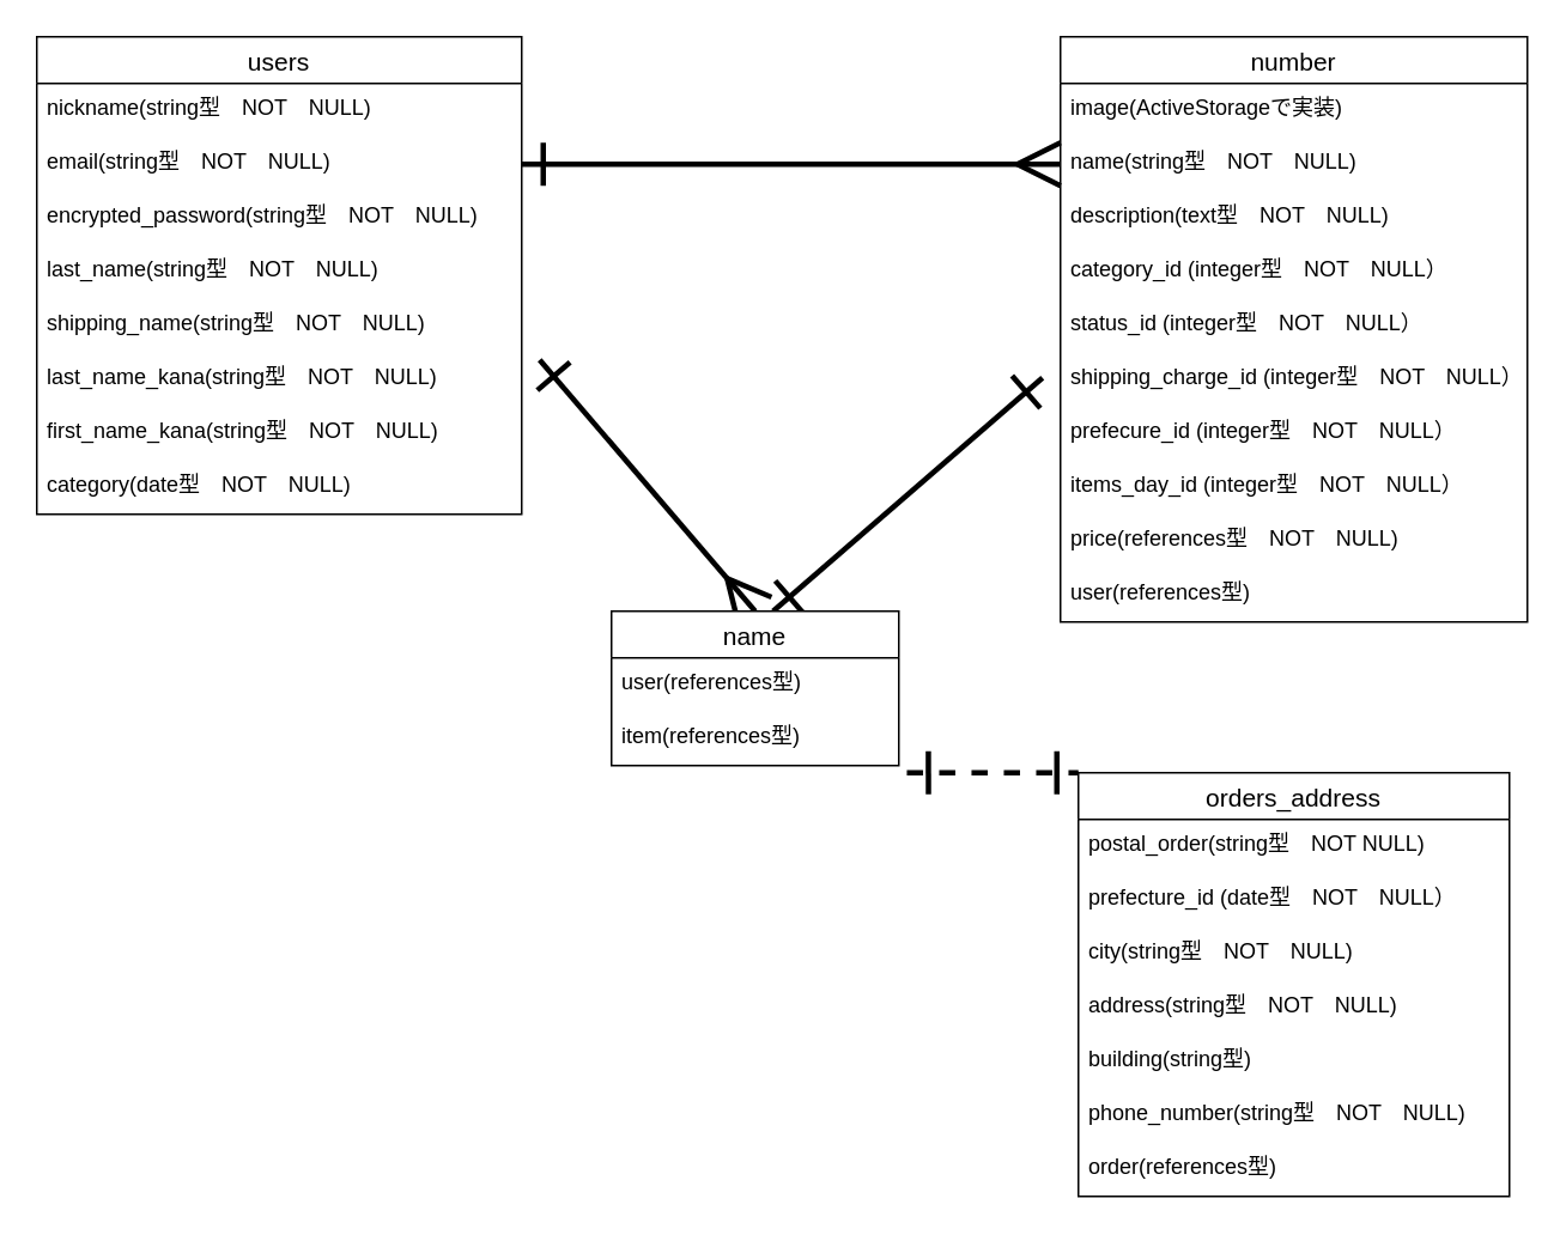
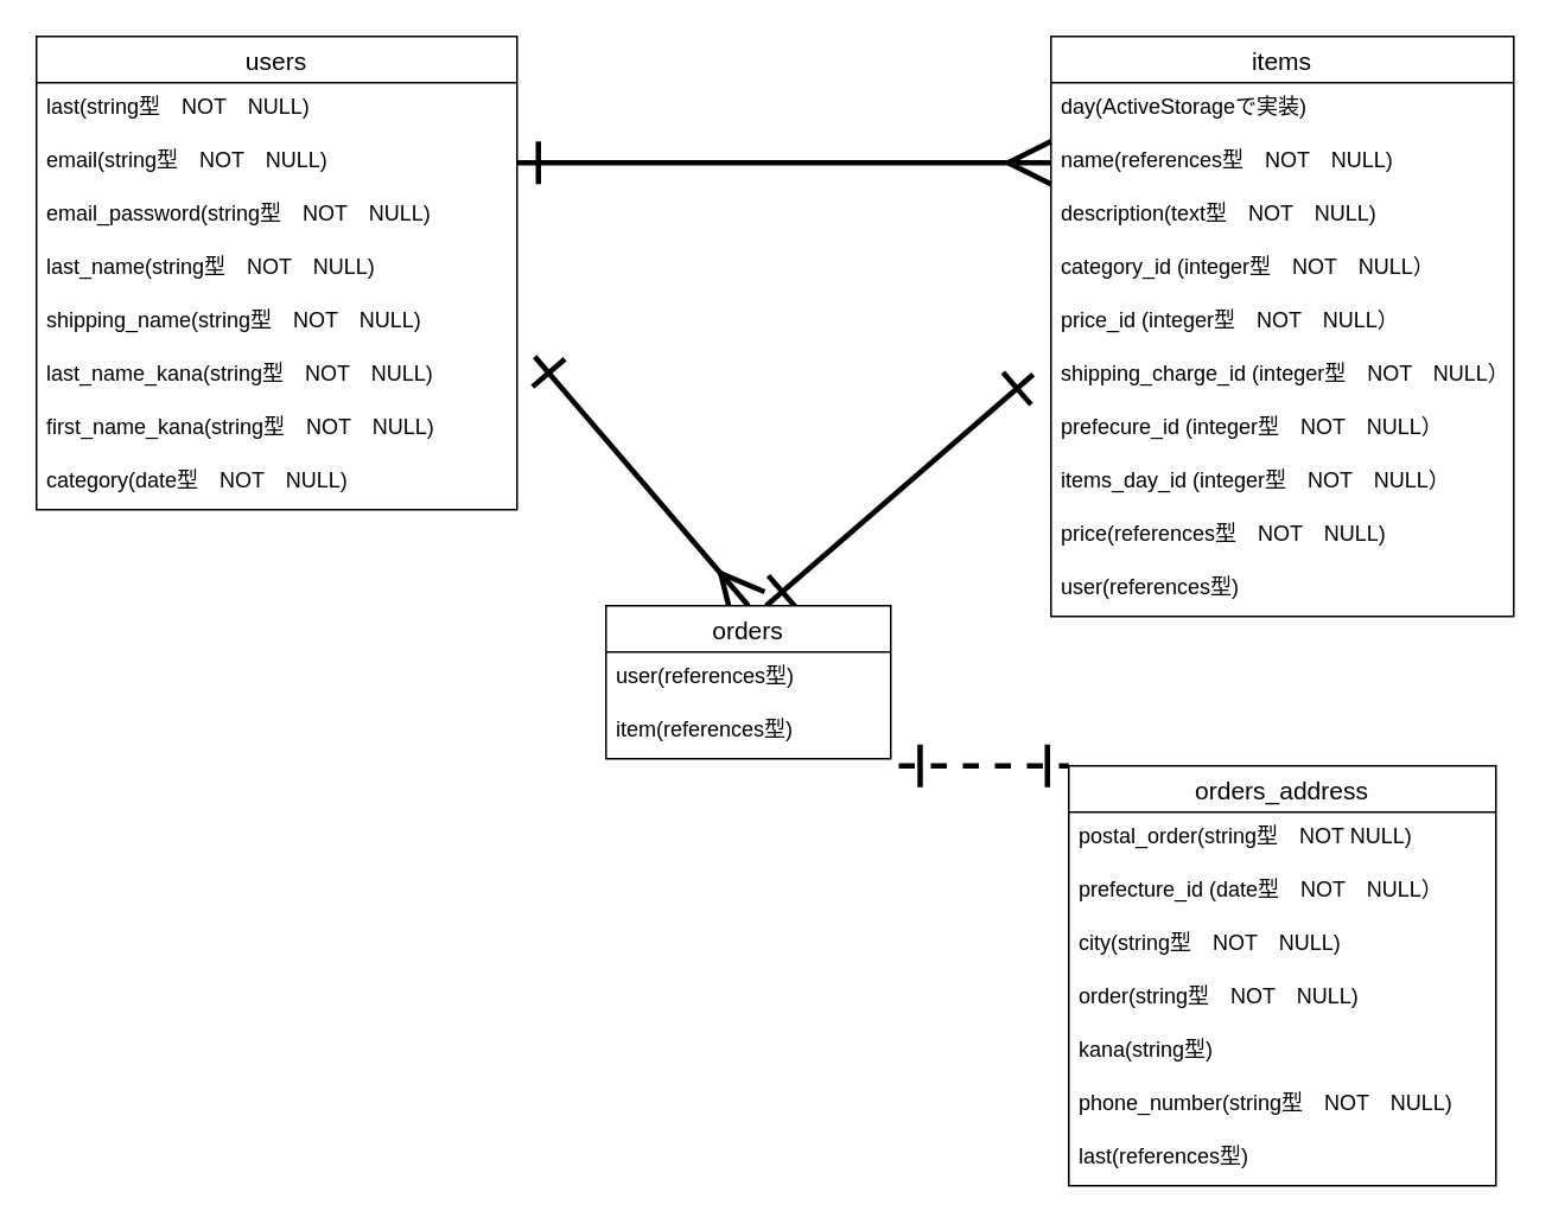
  <mxCell id="0" />
  <mxCell id="1" parent="0" />
  <mxCell id="2" style="edgeStyle=none;rounded=0;orthogonalLoop=1;jettySize=auto;html=1;startArrow=ERone;startFill=0;startSize=20;endArrow=ERone;endFill=0;endSize=20;strokeWidth=3;" edge="1" parent="1"><mxGeometry relative="1" as="geometry"><mxPoint x="430" y="340" as="targetPoint" /><mxPoint x="580" y="210" as="sourcePoint" /></mxGeometry></mxCell>
- <mxCell id="3" value="number" style="swimlane;fontStyle=0;childLayout=stackLayout;horizontal=1;startSize=26;horizontalStack=0;resizeParent=1;resizeParentMax=0;resizeLast=0;collapsible=1;marginBottom=0;align=center;fontSize=14;" vertex="1" parent="1"><mxGeometry x="590" y="20" width="260" height="326" as="geometry" /></mxCell>
- <mxCell id="4" value="image(ActiveStorageで実装)" style="text;strokeColor=none;fillColor=none;spacingLeft=4;spacingRight=4;overflow=hidden;rotatable=0;points=[[0,0.5],[1,0.5]];portConstraint=eastwest;fontSize=12;" vertex="1" parent="3"><mxGeometry y="26" width="260" height="30" as="geometry" /></mxCell>
- <mxCell id="5" value="name(string型　NOT　NULL)" style="text;strokeColor=none;fillColor=none;spacingLeft=4;spacingRight=4;overflow=hidden;rotatable=0;points=[[0,0.5],[1,0.5]];portConstraint=eastwest;fontSize=12;" vertex="1" parent="3"><mxGeometry y="56" width="260" height="30" as="geometry" /></mxCell>
+ <mxCell id="3" value="items" style="swimlane;fontStyle=0;childLayout=stackLayout;horizontal=1;startSize=26;horizontalStack=0;resizeParent=1;resizeParentMax=0;resizeLast=0;collapsible=1;marginBottom=0;align=center;fontSize=14;" vertex="1" parent="1"><mxGeometry x="590" y="20" width="260" height="326" as="geometry" /></mxCell>
+ <mxCell id="4" value="day(ActiveStorageで実装)" style="text;strokeColor=none;fillColor=none;spacingLeft=4;spacingRight=4;overflow=hidden;rotatable=0;points=[[0,0.5],[1,0.5]];portConstraint=eastwest;fontSize=12;" vertex="1" parent="3"><mxGeometry y="26" width="260" height="30" as="geometry" /></mxCell>
+ <mxCell id="5" value="name(references型　NOT　NULL)" style="text;strokeColor=none;fillColor=none;spacingLeft=4;spacingRight=4;overflow=hidden;rotatable=0;points=[[0,0.5],[1,0.5]];portConstraint=eastwest;fontSize=12;" vertex="1" parent="3"><mxGeometry y="56" width="260" height="30" as="geometry" /></mxCell>
  <mxCell id="6" value="description(text型　NOT　NULL)" style="text;strokeColor=none;fillColor=none;spacingLeft=4;spacingRight=4;overflow=hidden;rotatable=0;points=[[0,0.5],[1,0.5]];portConstraint=eastwest;fontSize=12;" vertex="1" parent="3"><mxGeometry y="86" width="260" height="30" as="geometry" /></mxCell>
  <mxCell id="7" value="category_id (integer型　NOT　NULL）" style="text;strokeColor=none;fillColor=none;spacingLeft=4;spacingRight=4;overflow=hidden;rotatable=0;points=[[0,0.5],[1,0.5]];portConstraint=eastwest;fontSize=12;" vertex="1" parent="3"><mxGeometry y="116" width="260" height="30" as="geometry" /></mxCell>
- <mxCell id="8" value="status_id (integer型　NOT　NULL）" style="text;strokeColor=none;fillColor=none;spacingLeft=4;spacingRight=4;overflow=hidden;rotatable=0;points=[[0,0.5],[1,0.5]];portConstraint=eastwest;fontSize=12;" vertex="1" parent="3"><mxGeometry y="146" width="260" height="30" as="geometry" /></mxCell>
+ <mxCell id="8" value="price_id (integer型　NOT　NULL）" style="text;strokeColor=none;fillColor=none;spacingLeft=4;spacingRight=4;overflow=hidden;rotatable=0;points=[[0,0.5],[1,0.5]];portConstraint=eastwest;fontSize=12;" vertex="1" parent="3"><mxGeometry y="146" width="260" height="30" as="geometry" /></mxCell>
  <mxCell id="9" value="shipping_charge_id (integer型　NOT　NULL）" style="text;strokeColor=none;fillColor=none;spacingLeft=4;spacingRight=4;overflow=hidden;rotatable=0;points=[[0,0.5],[1,0.5]];portConstraint=eastwest;fontSize=12;" vertex="1" parent="3"><mxGeometry y="176" width="260" height="30" as="geometry" /></mxCell>
  <mxCell id="10" value="prefecure_id (integer型　NOT　NULL）" style="text;strokeColor=none;fillColor=none;spacingLeft=4;spacingRight=4;overflow=hidden;rotatable=0;points=[[0,0.5],[1,0.5]];portConstraint=eastwest;fontSize=12;" vertex="1" parent="3"><mxGeometry y="206" width="260" height="30" as="geometry" /></mxCell>
  <mxCell id="11" value="items_day_id (integer型　NOT　NULL）" style="text;strokeColor=none;fillColor=none;spacingLeft=4;spacingRight=4;overflow=hidden;rotatable=0;points=[[0,0.5],[1,0.5]];portConstraint=eastwest;fontSize=12;" vertex="1" parent="3"><mxGeometry y="236" width="260" height="30" as="geometry" /></mxCell>
  <mxCell id="12" value="price(references型　NOT　NULL)" style="text;strokeColor=none;fillColor=none;spacingLeft=4;spacingRight=4;overflow=hidden;rotatable=0;points=[[0,0.5],[1,0.5]];portConstraint=eastwest;fontSize=12;" vertex="1" parent="3"><mxGeometry y="266" width="260" height="30" as="geometry" /></mxCell>
  <mxCell id="13" value="user(references型)" style="text;strokeColor=none;fillColor=none;spacingLeft=4;spacingRight=4;overflow=hidden;rotatable=0;points=[[0,0.5],[1,0.5]];portConstraint=eastwest;fontSize=12;" vertex="1" parent="3"><mxGeometry y="296" width="260" height="30" as="geometry" /></mxCell>
  <mxCell id="14" style="rounded=0;orthogonalLoop=1;jettySize=auto;html=1;startArrow=ERone;startFill=0;startSize=20;endArrow=ERmany;endFill=0;endSize=20;strokeWidth=3;entryX=0.5;entryY=0;entryDx=0;entryDy=0;" edge="1" parent="1" target="24"><mxGeometry relative="1" as="geometry"><mxPoint x="300" y="200" as="sourcePoint" /><mxPoint x="410" y="330" as="targetPoint" /></mxGeometry></mxCell>
  <mxCell id="15" value="users" style="swimlane;fontStyle=0;childLayout=stackLayout;horizontal=1;startSize=26;horizontalStack=0;resizeParent=1;resizeParentMax=0;resizeLast=0;collapsible=1;marginBottom=0;align=center;fontSize=14;" vertex="1" parent="1"><mxGeometry x="20" y="20" width="270" height="266" as="geometry"><mxRectangle x="80" y="280" width="70" height="26" as="alternateBounds" /></mxGeometry></mxCell>
- <mxCell id="16" value="nickname(string型　NOT　NULL)" style="text;strokeColor=none;fillColor=none;spacingLeft=4;spacingRight=4;overflow=hidden;rotatable=0;points=[[0,0.5],[1,0.5]];portConstraint=eastwest;fontSize=12;" vertex="1" parent="15"><mxGeometry y="26" width="270" height="30" as="geometry" /></mxCell>
+ <mxCell id="16" value="last(string型　NOT　NULL)" style="text;strokeColor=none;fillColor=none;spacingLeft=4;spacingRight=4;overflow=hidden;rotatable=0;points=[[0,0.5],[1,0.5]];portConstraint=eastwest;fontSize=12;" vertex="1" parent="15"><mxGeometry y="26" width="270" height="30" as="geometry" /></mxCell>
  <mxCell id="17" value="email(string型　NOT　NULL)&#10;" style="text;strokeColor=none;fillColor=none;spacingLeft=4;spacingRight=4;overflow=hidden;rotatable=0;points=[[0,0.5],[1,0.5]];portConstraint=eastwest;fontSize=12;" vertex="1" parent="15"><mxGeometry y="56" width="270" height="30" as="geometry" /></mxCell>
- <mxCell id="18" value="encrypted_password(string型　NOT　NULL)" style="text;strokeColor=none;fillColor=none;spacingLeft=4;spacingRight=4;overflow=hidden;rotatable=0;points=[[0,0.5],[1,0.5]];portConstraint=eastwest;fontSize=12;" vertex="1" parent="15"><mxGeometry y="86" width="270" height="30" as="geometry" /></mxCell>
+ <mxCell id="18" value="email_password(string型　NOT　NULL)" style="text;strokeColor=none;fillColor=none;spacingLeft=4;spacingRight=4;overflow=hidden;rotatable=0;points=[[0,0.5],[1,0.5]];portConstraint=eastwest;fontSize=12;" vertex="1" parent="15"><mxGeometry y="86" width="270" height="30" as="geometry" /></mxCell>
  <mxCell id="19" value="last_name(string型　NOT　NULL)" style="text;strokeColor=none;fillColor=none;spacingLeft=4;spacingRight=4;overflow=hidden;rotatable=0;points=[[0,0.5],[1,0.5]];portConstraint=eastwest;fontSize=12;" vertex="1" parent="15"><mxGeometry y="116" width="270" height="30" as="geometry" /></mxCell>
  <mxCell id="20" value="shipping_name(string型　NOT　NULL)" style="text;strokeColor=none;fillColor=none;spacingLeft=4;spacingRight=4;overflow=hidden;rotatable=0;points=[[0,0.5],[1,0.5]];portConstraint=eastwest;fontSize=12;" vertex="1" parent="15"><mxGeometry y="146" width="270" height="30" as="geometry" /></mxCell>
  <mxCell id="21" value="last_name_kana(string型　NOT　NULL)" style="text;strokeColor=none;fillColor=none;spacingLeft=4;spacingRight=4;overflow=hidden;rotatable=0;points=[[0,0.5],[1,0.5]];portConstraint=eastwest;fontSize=12;" vertex="1" parent="15"><mxGeometry y="176" width="270" height="30" as="geometry" /></mxCell>
  <mxCell id="22" value="first_name_kana(string型　NOT　NULL)" style="text;strokeColor=none;fillColor=none;spacingLeft=4;spacingRight=4;overflow=hidden;rotatable=0;points=[[0,0.5],[1,0.5]];portConstraint=eastwest;fontSize=12;" vertex="1" parent="15"><mxGeometry y="206" width="270" height="30" as="geometry" /></mxCell>
  <mxCell id="23" value="category(date型　NOT　NULL)" style="text;strokeColor=none;fillColor=none;spacingLeft=4;spacingRight=4;overflow=hidden;rotatable=0;points=[[0,0.5],[1,0.5]];portConstraint=eastwest;fontSize=12;" vertex="1" parent="15"><mxGeometry y="236" width="270" height="30" as="geometry" /></mxCell>
- <mxCell id="24" value="name" style="swimlane;fontStyle=0;childLayout=stackLayout;horizontal=1;startSize=26;horizontalStack=0;resizeParent=1;resizeParentMax=0;resizeLast=0;collapsible=1;marginBottom=0;align=center;fontSize=14;" vertex="1" parent="1"><mxGeometry x="340" y="340" width="160" height="86" as="geometry" /></mxCell>
+ <mxCell id="24" value="orders" style="swimlane;fontStyle=0;childLayout=stackLayout;horizontal=1;startSize=26;horizontalStack=0;resizeParent=1;resizeParentMax=0;resizeLast=0;collapsible=1;marginBottom=0;align=center;fontSize=14;" vertex="1" parent="1"><mxGeometry x="340" y="340" width="160" height="86" as="geometry" /></mxCell>
  <mxCell id="25" value="user(references型)" style="text;strokeColor=none;fillColor=none;spacingLeft=4;spacingRight=4;overflow=hidden;rotatable=0;points=[[0,0.5],[1,0.5]];portConstraint=eastwest;fontSize=12;" vertex="1" parent="24"><mxGeometry y="26" width="160" height="30" as="geometry" /></mxCell>
  <mxCell id="26" value="item(references型)" style="text;strokeColor=none;fillColor=none;spacingLeft=4;spacingRight=4;overflow=hidden;rotatable=0;points=[[0,0.5],[1,0.5]];portConstraint=eastwest;fontSize=12;" vertex="1" parent="24"><mxGeometry y="56" width="160" height="30" as="geometry" /></mxCell>
  <mxCell id="27" value="orders_address" style="swimlane;fontStyle=0;childLayout=stackLayout;horizontal=1;startSize=26;horizontalStack=0;resizeParent=1;resizeParentMax=0;resizeLast=0;collapsible=1;marginBottom=0;align=center;fontSize=14;" vertex="1" parent="1"><mxGeometry x="600" y="430" width="240" height="236" as="geometry" /></mxCell>
  <mxCell id="28" value="postal_order(string型　NOT NULL)" style="text;strokeColor=none;fillColor=none;spacingLeft=4;spacingRight=4;overflow=hidden;rotatable=0;points=[[0,0.5],[1,0.5]];portConstraint=eastwest;fontSize=12;" vertex="1" parent="27"><mxGeometry y="26" width="240" height="30" as="geometry" /></mxCell>
  <mxCell id="29" value="prefecture_id (date型　NOT　NULL）" style="text;strokeColor=none;fillColor=none;spacingLeft=4;spacingRight=4;overflow=hidden;rotatable=0;points=[[0,0.5],[1,0.5]];portConstraint=eastwest;fontSize=12;" vertex="1" parent="27"><mxGeometry y="56" width="240" height="30" as="geometry" /></mxCell>
  <mxCell id="30" value="city(string型　NOT　NULL)" style="text;strokeColor=none;fillColor=none;spacingLeft=4;spacingRight=4;overflow=hidden;rotatable=0;points=[[0,0.5],[1,0.5]];portConstraint=eastwest;fontSize=12;" vertex="1" parent="27"><mxGeometry y="86" width="240" height="30" as="geometry" /></mxCell>
- <mxCell id="31" value="address(string型　NOT　NULL)" style="text;strokeColor=none;fillColor=none;spacingLeft=4;spacingRight=4;overflow=hidden;rotatable=0;points=[[0,0.5],[1,0.5]];portConstraint=eastwest;fontSize=12;" vertex="1" parent="27"><mxGeometry y="116" width="240" height="30" as="geometry" /></mxCell>
- <mxCell id="32" value="building(string型)" style="text;strokeColor=none;fillColor=none;spacingLeft=4;spacingRight=4;overflow=hidden;rotatable=0;points=[[0,0.5],[1,0.5]];portConstraint=eastwest;fontSize=12;" vertex="1" parent="27"><mxGeometry y="146" width="240" height="30" as="geometry" /></mxCell>
+ <mxCell id="31" value="order(string型　NOT　NULL)" style="text;strokeColor=none;fillColor=none;spacingLeft=4;spacingRight=4;overflow=hidden;rotatable=0;points=[[0,0.5],[1,0.5]];portConstraint=eastwest;fontSize=12;" vertex="1" parent="27"><mxGeometry y="116" width="240" height="30" as="geometry" /></mxCell>
+ <mxCell id="32" value="kana(string型)" style="text;strokeColor=none;fillColor=none;spacingLeft=4;spacingRight=4;overflow=hidden;rotatable=0;points=[[0,0.5],[1,0.5]];portConstraint=eastwest;fontSize=12;" vertex="1" parent="27"><mxGeometry y="146" width="240" height="30" as="geometry" /></mxCell>
  <mxCell id="33" value="phone_number(string型　NOT　NULL)" style="text;strokeColor=none;fillColor=none;spacingLeft=4;spacingRight=4;overflow=hidden;rotatable=0;points=[[0,0.5],[1,0.5]];portConstraint=eastwest;fontSize=12;" vertex="1" parent="27"><mxGeometry y="176" width="240" height="30" as="geometry" /></mxCell>
- <mxCell id="34" value="order(references型)" style="text;strokeColor=none;fillColor=none;spacingLeft=4;spacingRight=4;overflow=hidden;rotatable=0;points=[[0,0.5],[1,0.5]];portConstraint=eastwest;fontSize=12;" vertex="1" parent="27"><mxGeometry y="206" width="240" height="30" as="geometry" /></mxCell>
+ <mxCell id="34" value="last(references型)" style="text;strokeColor=none;fillColor=none;spacingLeft=4;spacingRight=4;overflow=hidden;rotatable=0;points=[[0,0.5],[1,0.5]];portConstraint=eastwest;fontSize=12;" vertex="1" parent="27"><mxGeometry y="206" width="240" height="30" as="geometry" /></mxCell>
  <mxCell id="35" style="edgeStyle=orthogonalEdgeStyle;rounded=0;orthogonalLoop=1;jettySize=auto;html=1;strokeWidth=3;endSize=20;startArrow=ERone;startFill=0;endArrow=ERmany;endFill=0;startSize=20;" edge="1" parent="1"><mxGeometry relative="1" as="geometry"><mxPoint x="590" y="91" as="targetPoint" /><mxPoint x="290" y="91" as="sourcePoint" /></mxGeometry></mxCell>
  <mxCell id="36" style="edgeStyle=none;rounded=0;orthogonalLoop=1;jettySize=auto;html=1;exitX=1.028;exitY=1.136;exitDx=0;exitDy=0;entryX=0;entryY=0;entryDx=0;entryDy=0;startArrow=ERone;startFill=0;startSize=20;endArrow=ERone;endFill=0;endSize=20;strokeWidth=3;exitPerimeter=0;dashed=1;" edge="1" parent="1" source="26" target="27"><mxGeometry relative="1" as="geometry" /></mxCell>
